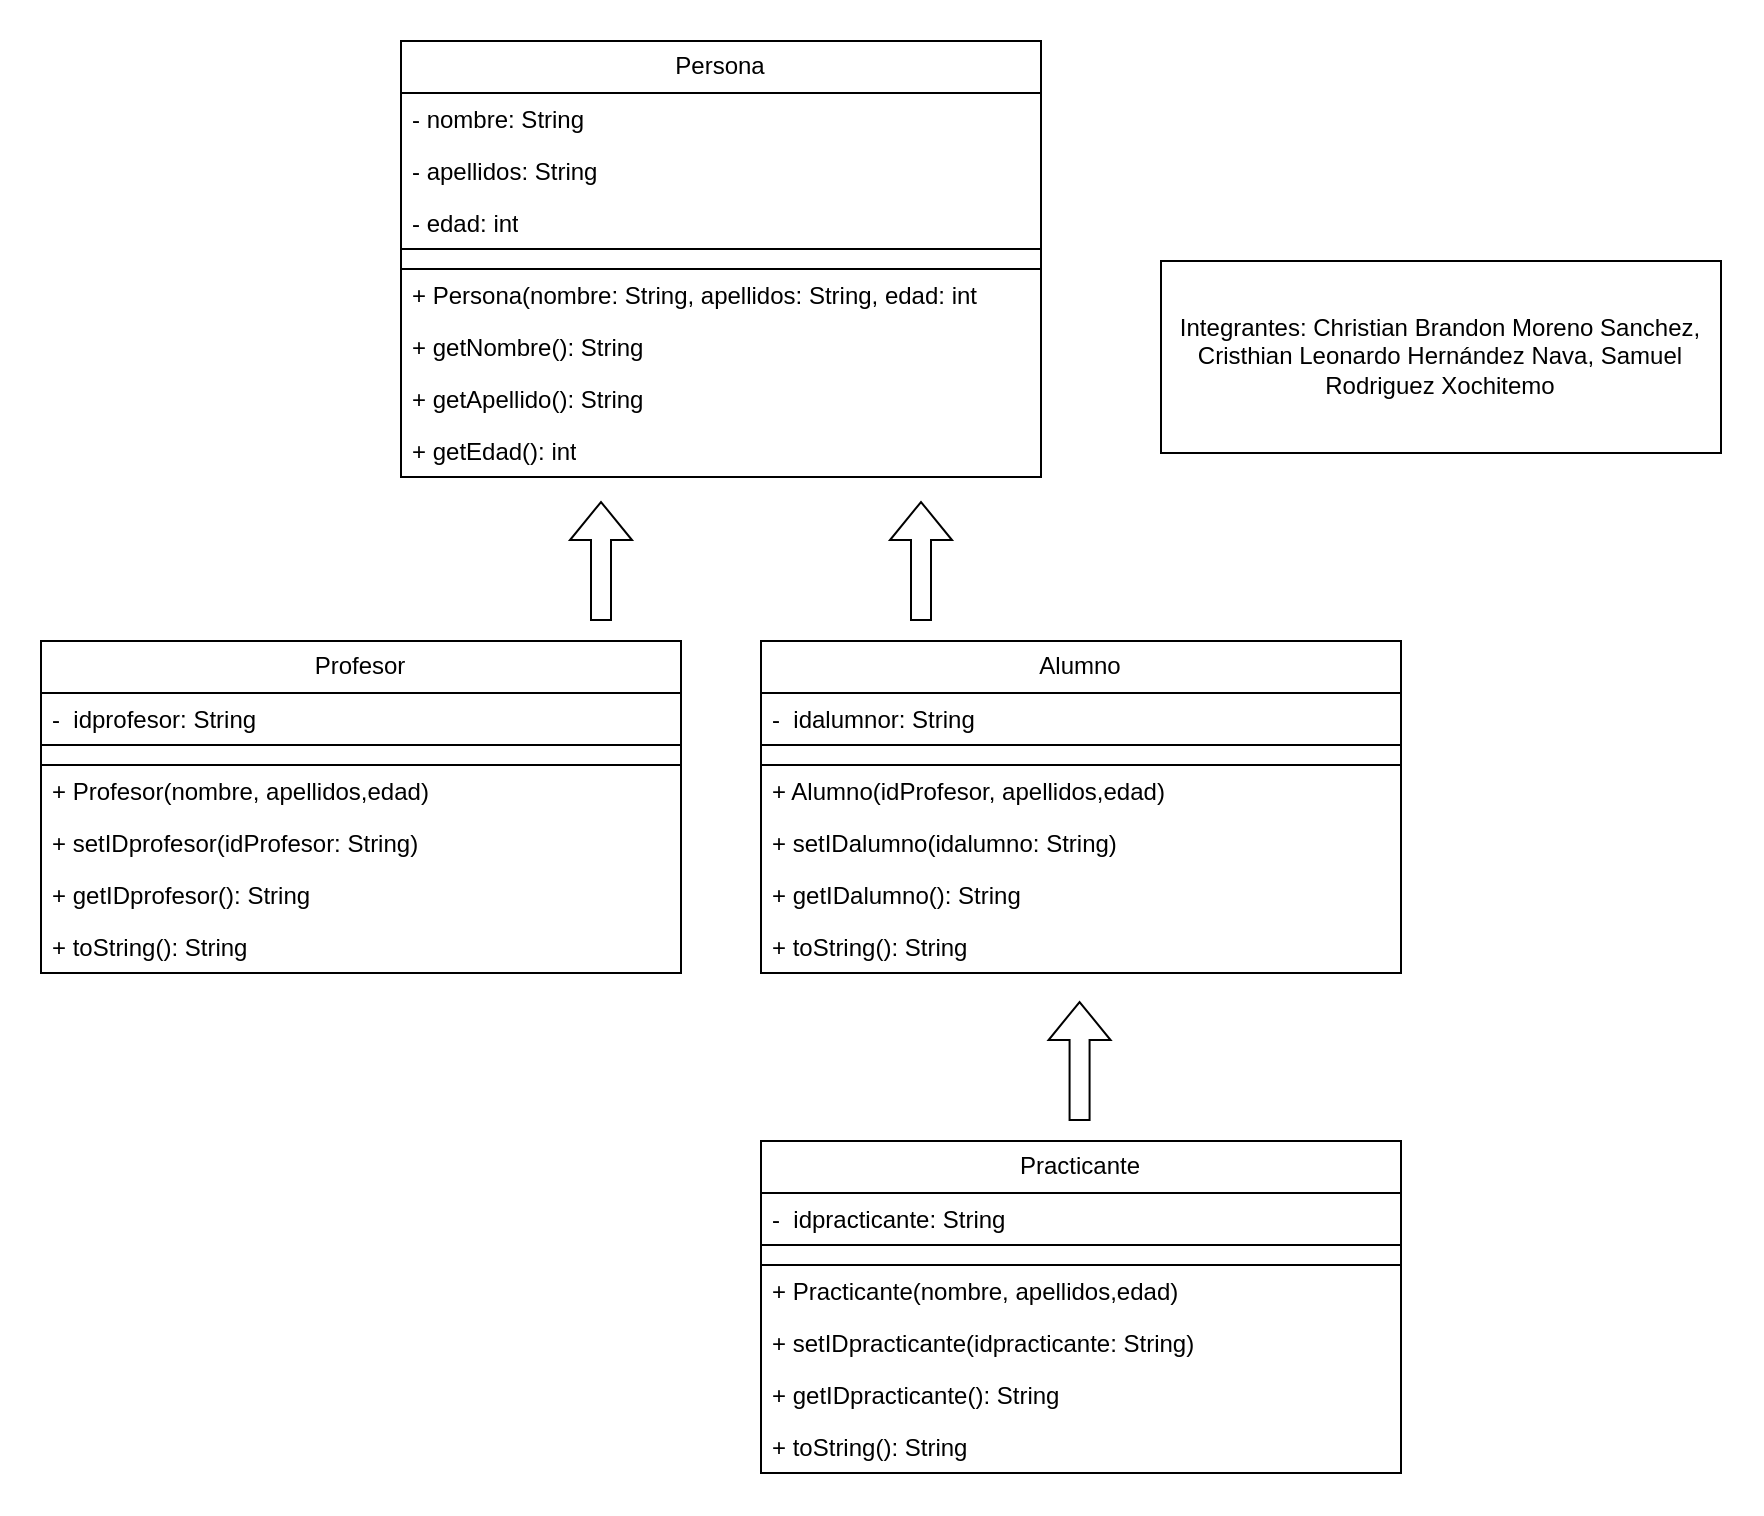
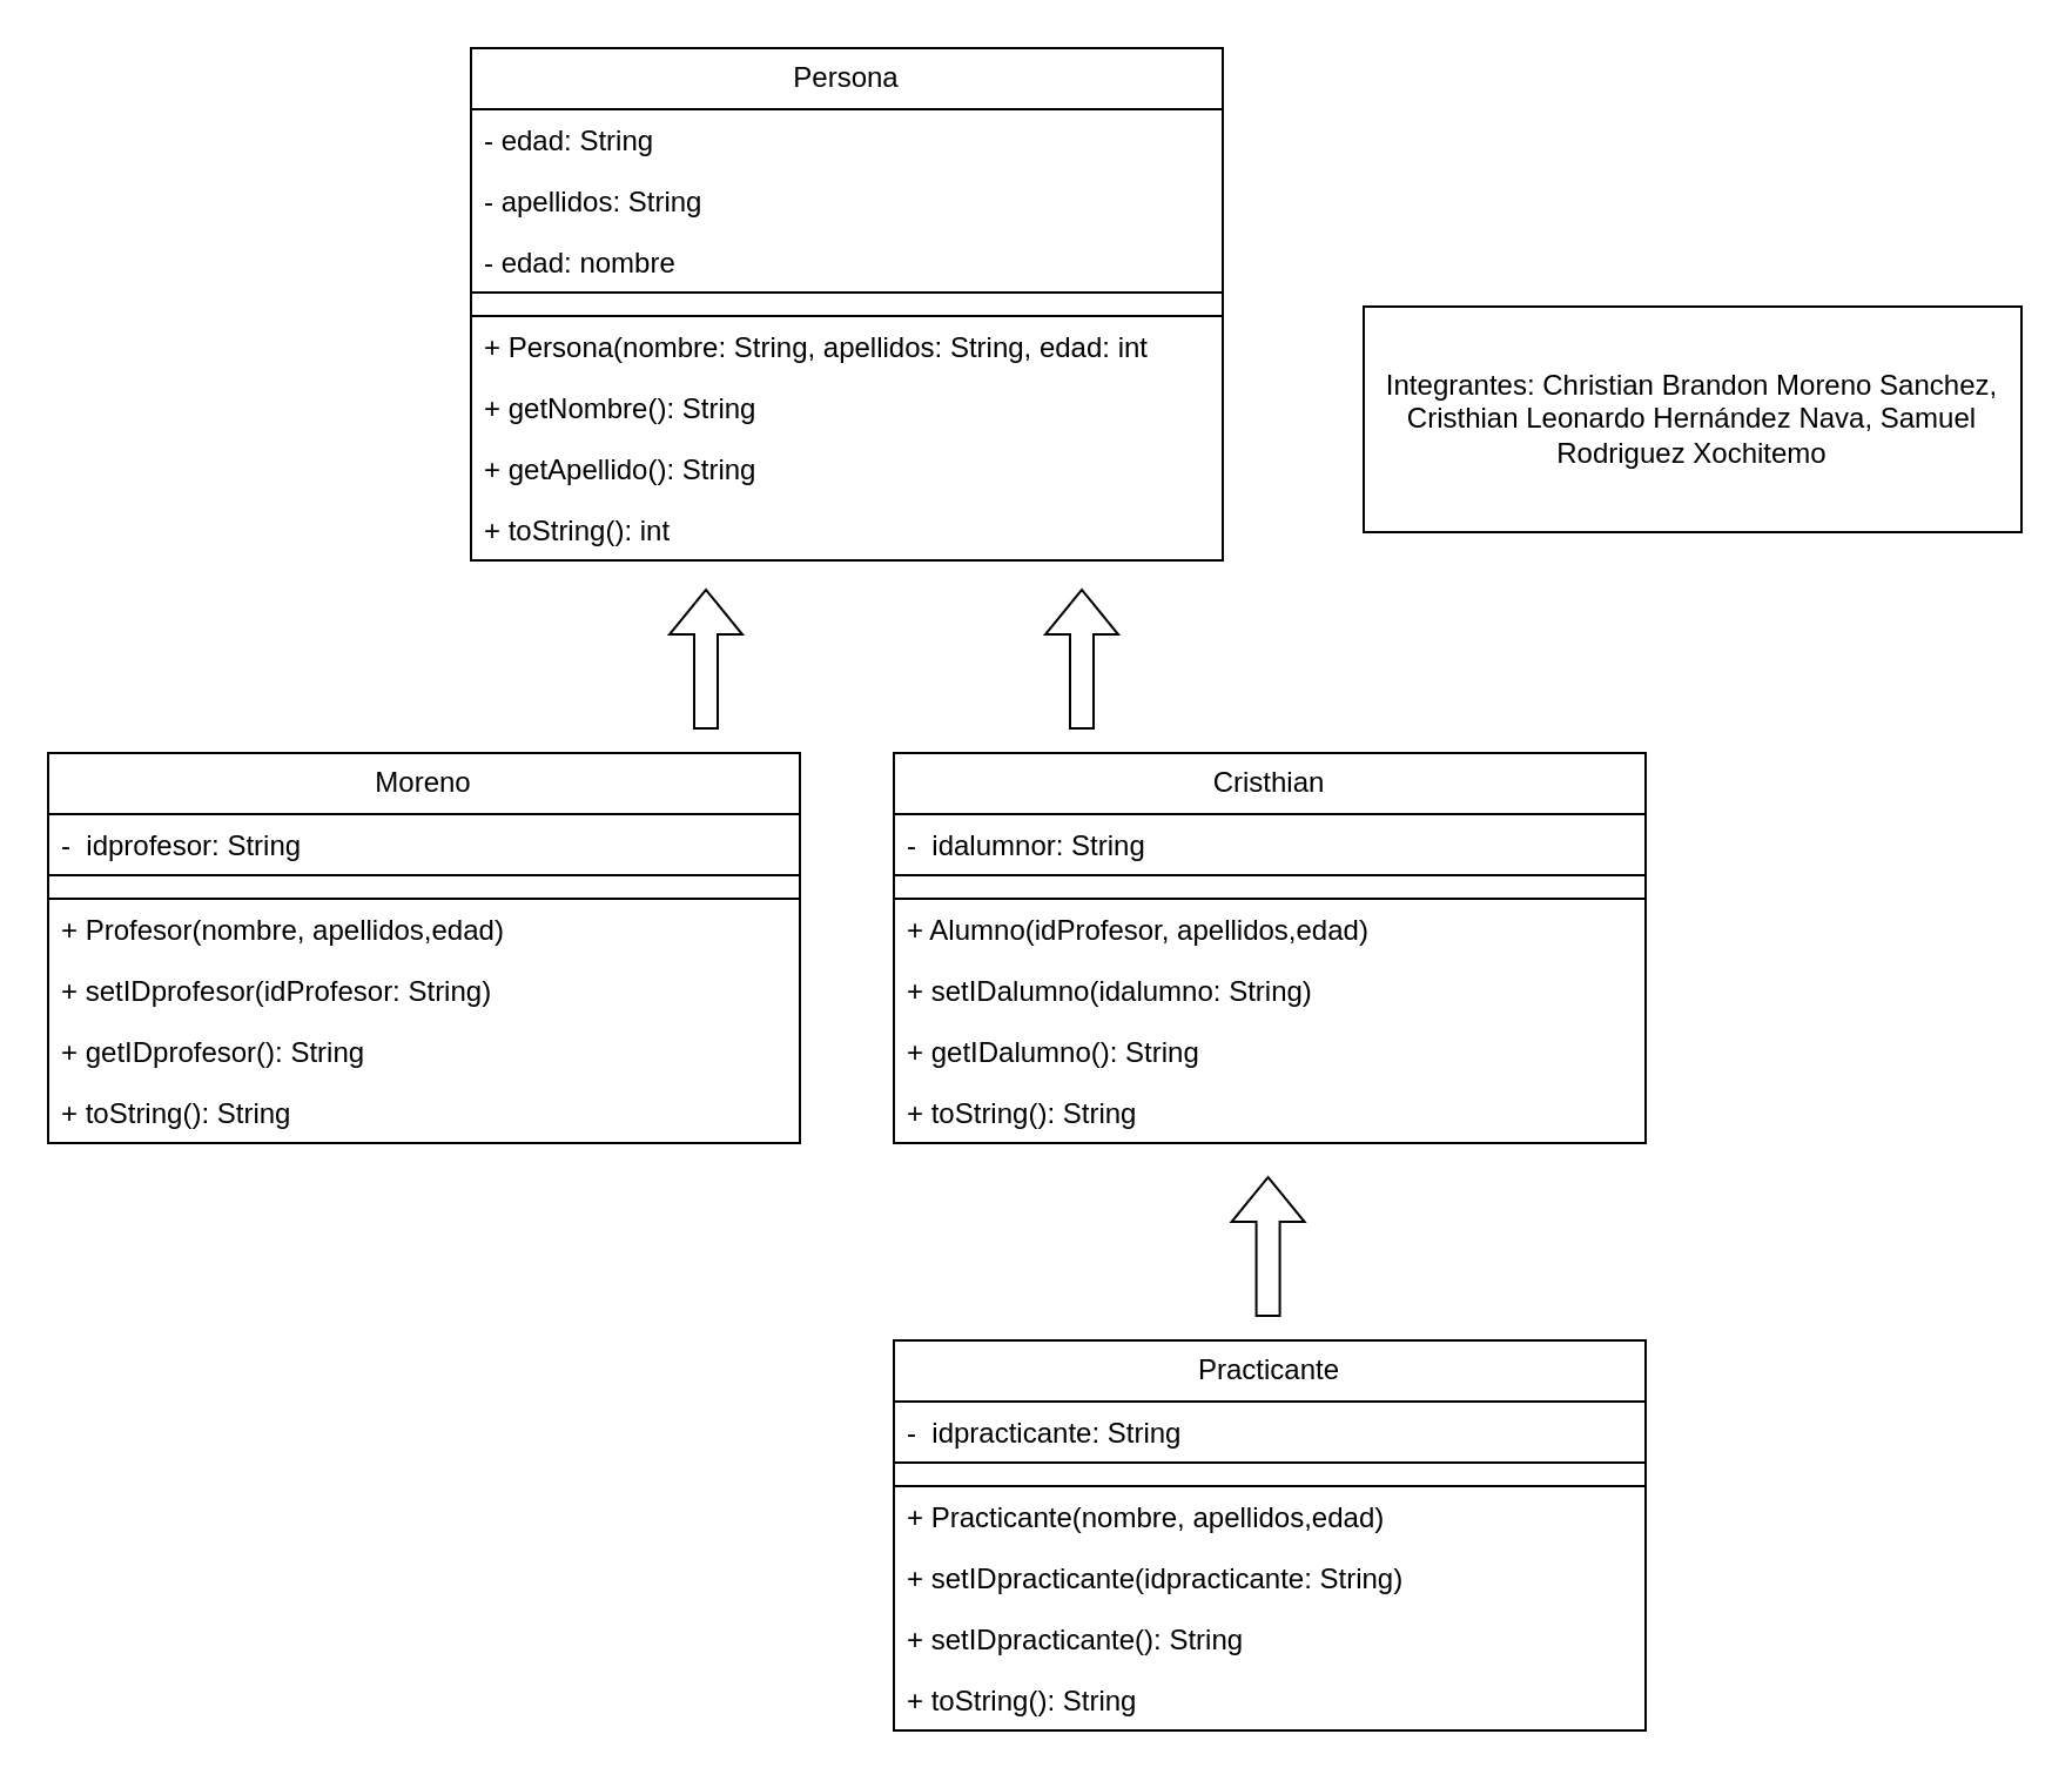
  <mxCell id="0" />
  <mxCell id="1" parent="0" />
  <mxCell id="2" value="Persona" style="swimlane;fontStyle=0;childLayout=stackLayout;horizontal=1;startSize=26;fillColor=none;horizontalStack=0;resizeParent=1;resizeParentMax=0;resizeLast=0;collapsible=1;marginBottom=0;whiteSpace=wrap;html=1;" parent="1" vertex="1"><mxGeometry x="200" y="20" width="320" height="218" as="geometry" /></mxCell>
- <mxCell id="3" value="- nombre: String" style="text;strokeColor=none;fillColor=none;align=left;verticalAlign=top;spacingLeft=4;spacingRight=4;overflow=hidden;rotatable=0;points=[[0,0.5],[1,0.5]];portConstraint=eastwest;whiteSpace=wrap;html=1;" parent="2" vertex="1"><mxGeometry y="26" width="320" height="26" as="geometry" /></mxCell>
+ <mxCell id="3" value="- edad: String" style="text;strokeColor=none;fillColor=none;align=left;verticalAlign=top;spacingLeft=4;spacingRight=4;overflow=hidden;rotatable=0;points=[[0,0.5],[1,0.5]];portConstraint=eastwest;whiteSpace=wrap;html=1;" parent="2" vertex="1"><mxGeometry y="26" width="320" height="26" as="geometry" /></mxCell>
  <mxCell id="4" value="- apellidos: String" style="text;strokeColor=none;fillColor=none;align=left;verticalAlign=top;spacingLeft=4;spacingRight=4;overflow=hidden;rotatable=0;points=[[0,0.5],[1,0.5]];portConstraint=eastwest;whiteSpace=wrap;html=1;" parent="2" vertex="1"><mxGeometry y="52" width="320" height="26" as="geometry" /></mxCell>
- <mxCell id="5" value="- edad: int" style="text;strokeColor=none;fillColor=none;align=left;verticalAlign=top;spacingLeft=4;spacingRight=4;overflow=hidden;rotatable=0;points=[[0,0.5],[1,0.5]];portConstraint=eastwest;whiteSpace=wrap;html=1;" parent="2" vertex="1"><mxGeometry y="78" width="320" height="26" as="geometry" /></mxCell>
+ <mxCell id="5" value="- edad: nombre" style="text;strokeColor=none;fillColor=none;align=left;verticalAlign=top;spacingLeft=4;spacingRight=4;overflow=hidden;rotatable=0;points=[[0,0.5],[1,0.5]];portConstraint=eastwest;whiteSpace=wrap;html=1;" parent="2" vertex="1"><mxGeometry y="78" width="320" height="26" as="geometry" /></mxCell>
  <mxCell id="6" style="text;strokeColor=default;fillColor=none;align=left;verticalAlign=top;spacingLeft=4;spacingRight=4;overflow=hidden;rotatable=0;points=[[0,0.5],[1,0.5]];portConstraint=eastwest;whiteSpace=wrap;html=1;" parent="2" vertex="1"><mxGeometry y="104" width="320" height="10" as="geometry" /></mxCell>
  <mxCell id="7" value="+ Persona(nombre: String, apellidos: String, edad: int" style="text;strokeColor=none;fillColor=none;align=left;verticalAlign=top;spacingLeft=4;spacingRight=4;overflow=hidden;rotatable=0;points=[[0,0.5],[1,0.5]];portConstraint=eastwest;whiteSpace=wrap;html=1;" parent="2" vertex="1"><mxGeometry y="114" width="320" height="26" as="geometry" /></mxCell>
  <mxCell id="8" value="+ getNombre(): String" style="text;strokeColor=none;fillColor=none;align=left;verticalAlign=top;spacingLeft=4;spacingRight=4;overflow=hidden;rotatable=0;points=[[0,0.5],[1,0.5]];portConstraint=eastwest;whiteSpace=wrap;html=1;" parent="2" vertex="1"><mxGeometry y="140" width="320" height="26" as="geometry" /></mxCell>
  <mxCell id="9" value="+ getApellido(): String" style="text;strokeColor=none;fillColor=none;align=left;verticalAlign=top;spacingLeft=4;spacingRight=4;overflow=hidden;rotatable=0;points=[[0,0.5],[1,0.5]];portConstraint=eastwest;whiteSpace=wrap;html=1;" parent="2" vertex="1"><mxGeometry y="166" width="320" height="26" as="geometry" /></mxCell>
- <mxCell id="10" value="+ getEdad(): int" style="text;strokeColor=none;fillColor=none;align=left;verticalAlign=top;spacingLeft=4;spacingRight=4;overflow=hidden;rotatable=0;points=[[0,0.5],[1,0.5]];portConstraint=eastwest;whiteSpace=wrap;html=1;" parent="2" vertex="1"><mxGeometry y="192" width="320" height="26" as="geometry" /></mxCell>
- <mxCell id="11" value="Profesor" style="swimlane;fontStyle=0;childLayout=stackLayout;horizontal=1;startSize=26;fillColor=none;horizontalStack=0;resizeParent=1;resizeParentMax=0;resizeLast=0;collapsible=1;marginBottom=0;whiteSpace=wrap;html=1;" vertex="1" parent="1"><mxGeometry x="20" y="320" width="320" height="166" as="geometry" /></mxCell>
+ <mxCell id="10" value="+ toString(): int" style="text;strokeColor=none;fillColor=none;align=left;verticalAlign=top;spacingLeft=4;spacingRight=4;overflow=hidden;rotatable=0;points=[[0,0.5],[1,0.5]];portConstraint=eastwest;whiteSpace=wrap;html=1;" parent="2" vertex="1"><mxGeometry y="192" width="320" height="26" as="geometry" /></mxCell>
+ <mxCell id="11" value="Moreno" style="swimlane;fontStyle=0;childLayout=stackLayout;horizontal=1;startSize=26;fillColor=none;horizontalStack=0;resizeParent=1;resizeParentMax=0;resizeLast=0;collapsible=1;marginBottom=0;whiteSpace=wrap;html=1;" vertex="1" parent="1"><mxGeometry x="20" y="320" width="320" height="166" as="geometry" /></mxCell>
  <mxCell id="12" value="-&amp;nbsp; idprofesor: String" style="text;strokeColor=none;fillColor=none;align=left;verticalAlign=top;spacingLeft=4;spacingRight=4;overflow=hidden;rotatable=0;points=[[0,0.5],[1,0.5]];portConstraint=eastwest;whiteSpace=wrap;html=1;" vertex="1" parent="11"><mxGeometry y="26" width="320" height="26" as="geometry" /></mxCell>
  <mxCell id="13" style="text;strokeColor=default;fillColor=none;align=left;verticalAlign=top;spacingLeft=4;spacingRight=4;overflow=hidden;rotatable=0;points=[[0,0.5],[1,0.5]];portConstraint=eastwest;whiteSpace=wrap;html=1;" vertex="1" parent="11"><mxGeometry y="52" width="320" height="10" as="geometry" /></mxCell>
  <mxCell id="14" value="+ Profesor(nombre, apellidos,edad)" style="text;strokeColor=none;fillColor=none;align=left;verticalAlign=top;spacingLeft=4;spacingRight=4;overflow=hidden;rotatable=0;points=[[0,0.5],[1,0.5]];portConstraint=eastwest;whiteSpace=wrap;html=1;" vertex="1" parent="11"><mxGeometry y="62" width="320" height="26" as="geometry" /></mxCell>
  <mxCell id="15" value="+ setIDprofesor(idProfesor: String)" style="text;strokeColor=none;fillColor=none;align=left;verticalAlign=top;spacingLeft=4;spacingRight=4;overflow=hidden;rotatable=0;points=[[0,0.5],[1,0.5]];portConstraint=eastwest;whiteSpace=wrap;html=1;" vertex="1" parent="11"><mxGeometry y="88" width="320" height="26" as="geometry" /></mxCell>
  <mxCell id="16" value="+ getIDprofesor(): String" style="text;strokeColor=none;fillColor=none;align=left;verticalAlign=top;spacingLeft=4;spacingRight=4;overflow=hidden;rotatable=0;points=[[0,0.5],[1,0.5]];portConstraint=eastwest;whiteSpace=wrap;html=1;" vertex="1" parent="11"><mxGeometry y="114" width="320" height="26" as="geometry" /></mxCell>
  <mxCell id="17" value="+ toString(): String" style="text;strokeColor=none;fillColor=none;align=left;verticalAlign=top;spacingLeft=4;spacingRight=4;overflow=hidden;rotatable=0;points=[[0,0.5],[1,0.5]];portConstraint=eastwest;whiteSpace=wrap;html=1;" vertex="1" parent="11"><mxGeometry y="140" width="320" height="26" as="geometry" /></mxCell>
- <mxCell id="18" value="Alumno" style="swimlane;fontStyle=0;childLayout=stackLayout;horizontal=1;startSize=26;fillColor=none;horizontalStack=0;resizeParent=1;resizeParentMax=0;resizeLast=0;collapsible=1;marginBottom=0;whiteSpace=wrap;html=1;" vertex="1" parent="1"><mxGeometry x="380" y="320" width="320" height="166" as="geometry" /></mxCell>
+ <mxCell id="18" value="Cristhian" style="swimlane;fontStyle=0;childLayout=stackLayout;horizontal=1;startSize=26;fillColor=none;horizontalStack=0;resizeParent=1;resizeParentMax=0;resizeLast=0;collapsible=1;marginBottom=0;whiteSpace=wrap;html=1;" vertex="1" parent="1"><mxGeometry x="380" y="320" width="320" height="166" as="geometry" /></mxCell>
  <mxCell id="19" value="-&amp;nbsp; idalumnor: String" style="text;strokeColor=none;fillColor=none;align=left;verticalAlign=top;spacingLeft=4;spacingRight=4;overflow=hidden;rotatable=0;points=[[0,0.5],[1,0.5]];portConstraint=eastwest;whiteSpace=wrap;html=1;" vertex="1" parent="18"><mxGeometry y="26" width="320" height="26" as="geometry" /></mxCell>
  <mxCell id="20" style="text;strokeColor=default;fillColor=none;align=left;verticalAlign=top;spacingLeft=4;spacingRight=4;overflow=hidden;rotatable=0;points=[[0,0.5],[1,0.5]];portConstraint=eastwest;whiteSpace=wrap;html=1;" vertex="1" parent="18"><mxGeometry y="52" width="320" height="10" as="geometry" /></mxCell>
  <mxCell id="21" value="+ Alumno(idProfesor, apellidos,edad)" style="text;strokeColor=none;fillColor=none;align=left;verticalAlign=top;spacingLeft=4;spacingRight=4;overflow=hidden;rotatable=0;points=[[0,0.5],[1,0.5]];portConstraint=eastwest;whiteSpace=wrap;html=1;" vertex="1" parent="18"><mxGeometry y="62" width="320" height="26" as="geometry" /></mxCell>
  <mxCell id="22" value="+ setIDalumno(idalumno: String)" style="text;strokeColor=none;fillColor=none;align=left;verticalAlign=top;spacingLeft=4;spacingRight=4;overflow=hidden;rotatable=0;points=[[0,0.5],[1,0.5]];portConstraint=eastwest;whiteSpace=wrap;html=1;" vertex="1" parent="18"><mxGeometry y="88" width="320" height="26" as="geometry" /></mxCell>
  <mxCell id="23" value="+ getIDalumno(): String" style="text;strokeColor=none;fillColor=none;align=left;verticalAlign=top;spacingLeft=4;spacingRight=4;overflow=hidden;rotatable=0;points=[[0,0.5],[1,0.5]];portConstraint=eastwest;whiteSpace=wrap;html=1;" vertex="1" parent="18"><mxGeometry y="114" width="320" height="26" as="geometry" /></mxCell>
  <mxCell id="24" value="+ toString(): String" style="text;strokeColor=none;fillColor=none;align=left;verticalAlign=top;spacingLeft=4;spacingRight=4;overflow=hidden;rotatable=0;points=[[0,0.5],[1,0.5]];portConstraint=eastwest;whiteSpace=wrap;html=1;" vertex="1" parent="18"><mxGeometry y="140" width="320" height="26" as="geometry" /></mxCell>
  <mxCell id="25" value="Practicante" style="swimlane;fontStyle=0;childLayout=stackLayout;horizontal=1;startSize=26;fillColor=none;horizontalStack=0;resizeParent=1;resizeParentMax=0;resizeLast=0;collapsible=1;marginBottom=0;whiteSpace=wrap;html=1;" vertex="1" parent="1"><mxGeometry x="380" y="570" width="320" height="166" as="geometry" /></mxCell>
  <mxCell id="26" value="-&amp;nbsp; idpracticante: String" style="text;strokeColor=none;fillColor=none;align=left;verticalAlign=top;spacingLeft=4;spacingRight=4;overflow=hidden;rotatable=0;points=[[0,0.5],[1,0.5]];portConstraint=eastwest;whiteSpace=wrap;html=1;" vertex="1" parent="25"><mxGeometry y="26" width="320" height="26" as="geometry" /></mxCell>
  <mxCell id="27" style="text;strokeColor=default;fillColor=none;align=left;verticalAlign=top;spacingLeft=4;spacingRight=4;overflow=hidden;rotatable=0;points=[[0,0.5],[1,0.5]];portConstraint=eastwest;whiteSpace=wrap;html=1;" vertex="1" parent="25"><mxGeometry y="52" width="320" height="10" as="geometry" /></mxCell>
  <mxCell id="28" value="+ Practicante(nombre, apellidos,edad)" style="text;strokeColor=none;fillColor=none;align=left;verticalAlign=top;spacingLeft=4;spacingRight=4;overflow=hidden;rotatable=0;points=[[0,0.5],[1,0.5]];portConstraint=eastwest;whiteSpace=wrap;html=1;" vertex="1" parent="25"><mxGeometry y="62" width="320" height="26" as="geometry" /></mxCell>
  <mxCell id="29" value="+ setIDpracticante(idpracticante: String)" style="text;strokeColor=none;fillColor=none;align=left;verticalAlign=top;spacingLeft=4;spacingRight=4;overflow=hidden;rotatable=0;points=[[0,0.5],[1,0.5]];portConstraint=eastwest;whiteSpace=wrap;html=1;" vertex="1" parent="25"><mxGeometry y="88" width="320" height="26" as="geometry" /></mxCell>
- <mxCell id="30" value="+ getIDpracticante(): String" style="text;strokeColor=none;fillColor=none;align=left;verticalAlign=top;spacingLeft=4;spacingRight=4;overflow=hidden;rotatable=0;points=[[0,0.5],[1,0.5]];portConstraint=eastwest;whiteSpace=wrap;html=1;" vertex="1" parent="25"><mxGeometry y="114" width="320" height="26" as="geometry" /></mxCell>
+ <mxCell id="30" value="+ setIDpracticante(): String" style="text;strokeColor=none;fillColor=none;align=left;verticalAlign=top;spacingLeft=4;spacingRight=4;overflow=hidden;rotatable=0;points=[[0,0.5],[1,0.5]];portConstraint=eastwest;whiteSpace=wrap;html=1;" vertex="1" parent="25"><mxGeometry y="114" width="320" height="26" as="geometry" /></mxCell>
  <mxCell id="31" value="+ toString(): String" style="text;strokeColor=none;fillColor=none;align=left;verticalAlign=top;spacingLeft=4;spacingRight=4;overflow=hidden;rotatable=0;points=[[0,0.5],[1,0.5]];portConstraint=eastwest;whiteSpace=wrap;html=1;" vertex="1" parent="25"><mxGeometry y="140" width="320" height="26" as="geometry" /></mxCell>
  <mxCell id="32" value="" style="shape=flexArrow;endArrow=classic;html=1;rounded=0;" edge="1" parent="1"><mxGeometry width="50" height="50" relative="1" as="geometry"><mxPoint x="539.29" y="560" as="sourcePoint" /><mxPoint x="539.29" y="500" as="targetPoint" /></mxGeometry></mxCell>
  <mxCell id="33" value="" style="shape=flexArrow;endArrow=classic;html=1;rounded=0;" edge="1" parent="1"><mxGeometry width="50" height="50" relative="1" as="geometry"><mxPoint x="300" y="310" as="sourcePoint" /><mxPoint x="300" y="250" as="targetPoint" /></mxGeometry></mxCell>
  <mxCell id="34" value="" style="shape=flexArrow;endArrow=classic;html=1;rounded=0;" edge="1" parent="1"><mxGeometry width="50" height="50" relative="1" as="geometry"><mxPoint x="460" y="310" as="sourcePoint" /><mxPoint x="460" y="250" as="targetPoint" /></mxGeometry></mxCell>
  <mxCell id="35" value="Integrantes: Christian Brandon Moreno Sanchez, Cristhian Leonardo Hernández Nava, Samuel Rodriguez Xochitemo" style="rounded=0;whiteSpace=wrap;html=1;" vertex="1" parent="1"><mxGeometry x="580" y="130" width="280" height="96" as="geometry" /></mxCell>
